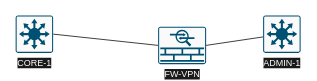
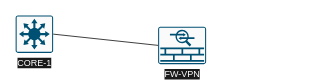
  <mxCell id="0" />
  <mxCell id="1" value="Conector" parent="0" />
  <mxCell id="2" style="rounded=0;orthogonalLoop=1;jettySize=auto;html=1;exitX=1;exitY=0.5;exitDx=0;exitDy=0;exitPerimeter=0;entryX=0;entryY=0.5;entryDx=0;entryDy=0;entryPerimeter=0;endArrow=none;endFill=0;" edge="1" parent="1" source="3" target="4"><mxGeometry relative="1" as="geometry" /></mxCell>
  <mxCell id="3" value="&lt;font color=&quot;#ffffff&quot; style=&quot;background-color: rgb(26 , 26 , 26)&quot;&gt;CORE-1&lt;/font&gt;" style="points=[[0.015,0.015,0],[0.985,0.015,0],[0.985,0.985,0],[0.015,0.985,0],[0.25,0,0],[0.5,0,0],[0.75,0,0],[1,0.25,0],[1,0.5,0],[1,0.75,0],[0.75,1,0],[0.5,1,0],[0.25,1,0],[0,0.75,0],[0,0.5,0],[0,0.25,0]];verticalLabelPosition=bottom;html=1;verticalAlign=top;aspect=fixed;align=center;pointerEvents=1;shape=mxgraph.cisco19.rect;prIcon=l3_switch;fillColor=#FAFAFA;strokeColor=#005073;" vertex="1" parent="1"><mxGeometry x="20" y="20" width="50" height="50" as="geometry" /></mxCell>
  <mxCell id="4" value="&lt;font color=&quot;#ffffff&quot; style=&quot;background-color: rgb(26 , 26 , 26)&quot;&gt;FW-VPN&lt;/font&gt;" style="points=[[0.015,0.015,0],[0.985,0.015,0],[0.985,0.985,0],[0.015,0.985,0],[0.25,0,0],[0.5,0,0],[0.75,0,0],[1,0.25,0],[1,0.5,0],[1,0.75,0],[0.75,1,0],[0.5,1,0],[0.25,1,0],[0,0.75,0],[0,0.5,0],[0,0.25,0]];verticalLabelPosition=bottom;html=1;verticalAlign=top;aspect=fixed;align=center;pointerEvents=1;shape=mxgraph.cisco19.rect;prIcon=asa_5500;fillColor=#FAFAFA;strokeColor=#005073;" vertex="1" parent="1"><mxGeometry x="210" y="35" width="64" height="50" as="geometry" /></mxCell>
- <mxCell id="5" style="edgeStyle=none;rounded=0;orthogonalLoop=1;jettySize=auto;html=1;entryX=1;entryY=0.5;entryDx=0;entryDy=0;entryPerimeter=0;endArrow=none;endFill=0;" edge="1" parent="1" source="6" target="4"><mxGeometry relative="1" as="geometry" /></mxCell>
- <mxCell id="6" value="&lt;font color=&quot;#ffffff&quot; style=&quot;background-color: rgb(26 , 26 , 26)&quot;&gt;ADMIN-1&lt;/font&gt;" style="points=[[0.015,0.015,0],[0.985,0.015,0],[0.985,0.985,0],[0.015,0.985,0],[0.25,0,0],[0.5,0,0],[0.75,0,0],[1,0.25,0],[1,0.5,0],[1,0.75,0],[0.75,1,0],[0.5,1,0],[0.25,1,0],[0,0.75,0],[0,0.5,0],[0,0.25,0]];verticalLabelPosition=bottom;html=1;verticalAlign=top;aspect=fixed;align=center;pointerEvents=1;shape=mxgraph.cisco19.rect;prIcon=l3_switch;fillColor=#FAFAFA;strokeColor=#005073;" vertex="1" parent="1"><mxGeometry x="350" y="20" width="50" height="50" as="geometry" /></mxCell>
